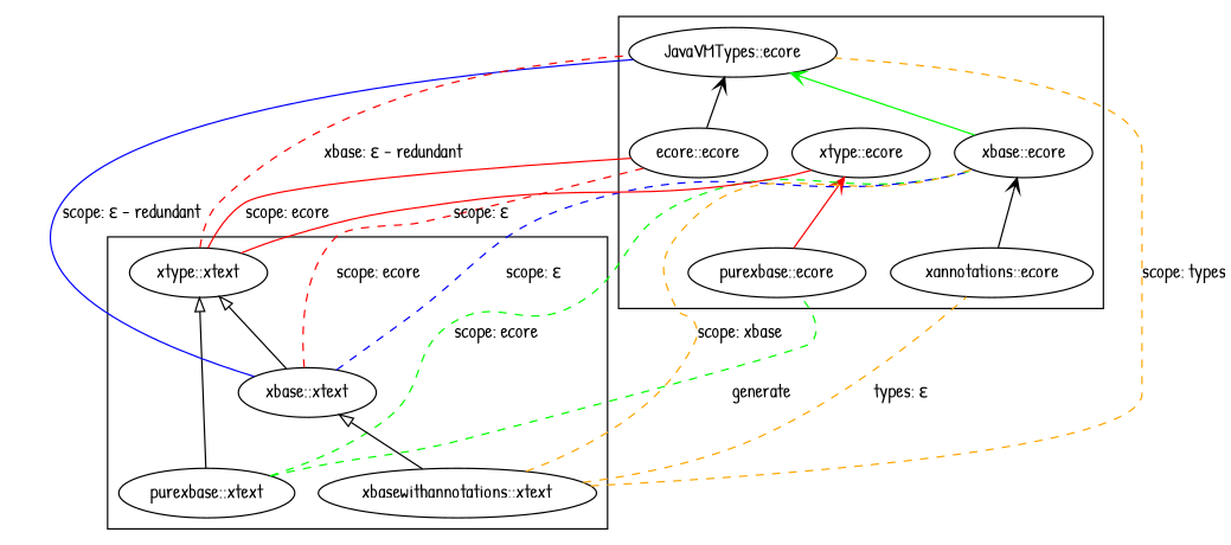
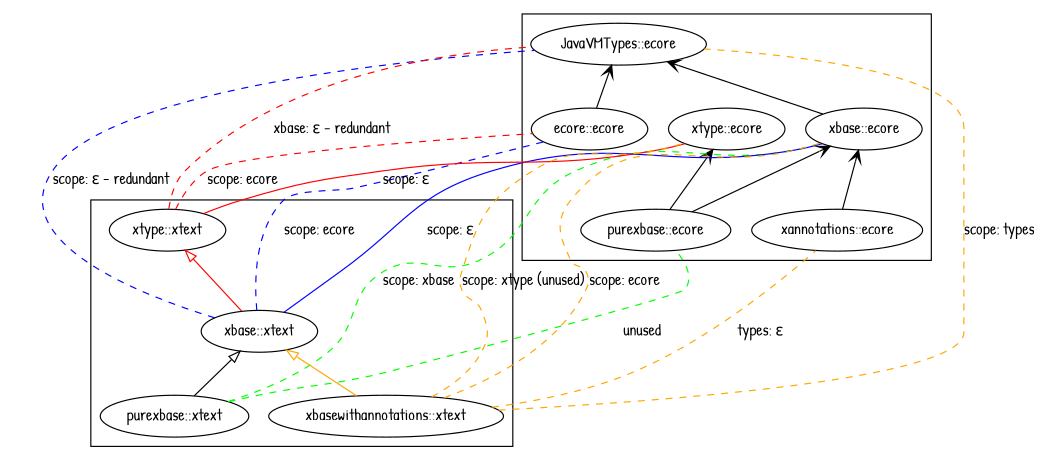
  digraph {
    fontname="Patrick Hand"
    rankdir=BT
    node [fontname="Patrick Hand"]
    edge [arrowhead=void fontname="Patrick Hand" arrowtail=diamond style=dashed]
    n1 [label="xbase::ecore"]
    n2 [label="JavaVMTypes::ecore"]
    n3 [label="xannotations::ecore"]
    n4 [label="xtype::ecore"]
    n5 [label="ecore::ecore"]
    n6 [label="purexbase::ecore"]
    n7 [label="purexbase::xtext"]
    n8 [label="xbase::xtext"]
    n9 [label="xtype::xtext"]
    n10 [label="xbasewithannotations::xtext"]
    subgraph cluster_1 {
      n1
      n2
      n3
      n4
      n5
      n6
    }
    subgraph cluster_2 {
      n7
      n8
      n9
      n10
    }
-   n1 -> n2 [arrowhead=vee color=green arrowtail="" style=""]
+   n1 -> n2 [arrowhead=vee arrowtail="" style=""]
    n3 -> n1 [arrowhead=vee arrowtail="" style=""]
    n5 -> n2 [arrowhead=vee arrowtail="" style=""]
-   n6 -> n4 [arrowhead=vee color=red arrowtail="" style=""]
-   n7 -> n1 [color=green label="scope: ecore"]
-   n7 -> n6 [color=green label=generate]
-   n7 -> n9 [arrowhead=empty arrowtail="" style=""]
-   n8 -> n1 [color=blue label="scope: ε"]
-   n8 -> n2 [color=blue label="scope: ε - redundant" style=solid]
-   n8 -> n5 [color=red label="scope: ecore"]
-   n8 -> n9 [arrowhead=empty arrowtail="" style=""]
+   n6 -> n1 [arrowhead=vee arrowtail="" style=""]
+   n6 -> n4 [arrowhead=vee arrowtail="" style=""]
+   n7 -> n1 [color=green label="scope: xbase"]
+   n7 -> n6 [color=green label=unused]
+   n7 -> n8 [arrowhead=empty arrowtail="" style=""]
+   n8 -> n1 [color=blue label="scope: ε" style=solid]
+   n8 -> n2 [color=blue label="scope: ε - redundant"]
+   n8 -> n5 [color=blue label="scope: ecore"]
+   n8 -> n9 [arrowhead=empty color=red arrowtail="" style=""]
    n9 -> n2 [color=red label="xbase: ε - redundant"]
    n9 -> n4 [color=red label="scope: ε" style=solid]
-   n9 -> n5 [color=red label="scope: ecore" style=solid]
-   n10 -> n1 [color=orange label="scope: xbase"]
+   n9 -> n5 [color=red label="scope: ecore"]
+   n10 -> n1 [color=orange label="scope: ecore"]
    n10 -> n2 [color=orange label="scope: types"]
    n10 -> n3 [color=orange label="types: ε"]
-   n10 -> n8 [arrowhead=empty arrowtail="" style=""]
+   n10 -> n4 [color=orange label="scope: xtype (unused)"]
+   n10 -> n8 [arrowhead=empty color=orange arrowtail="" style=""]
  }
